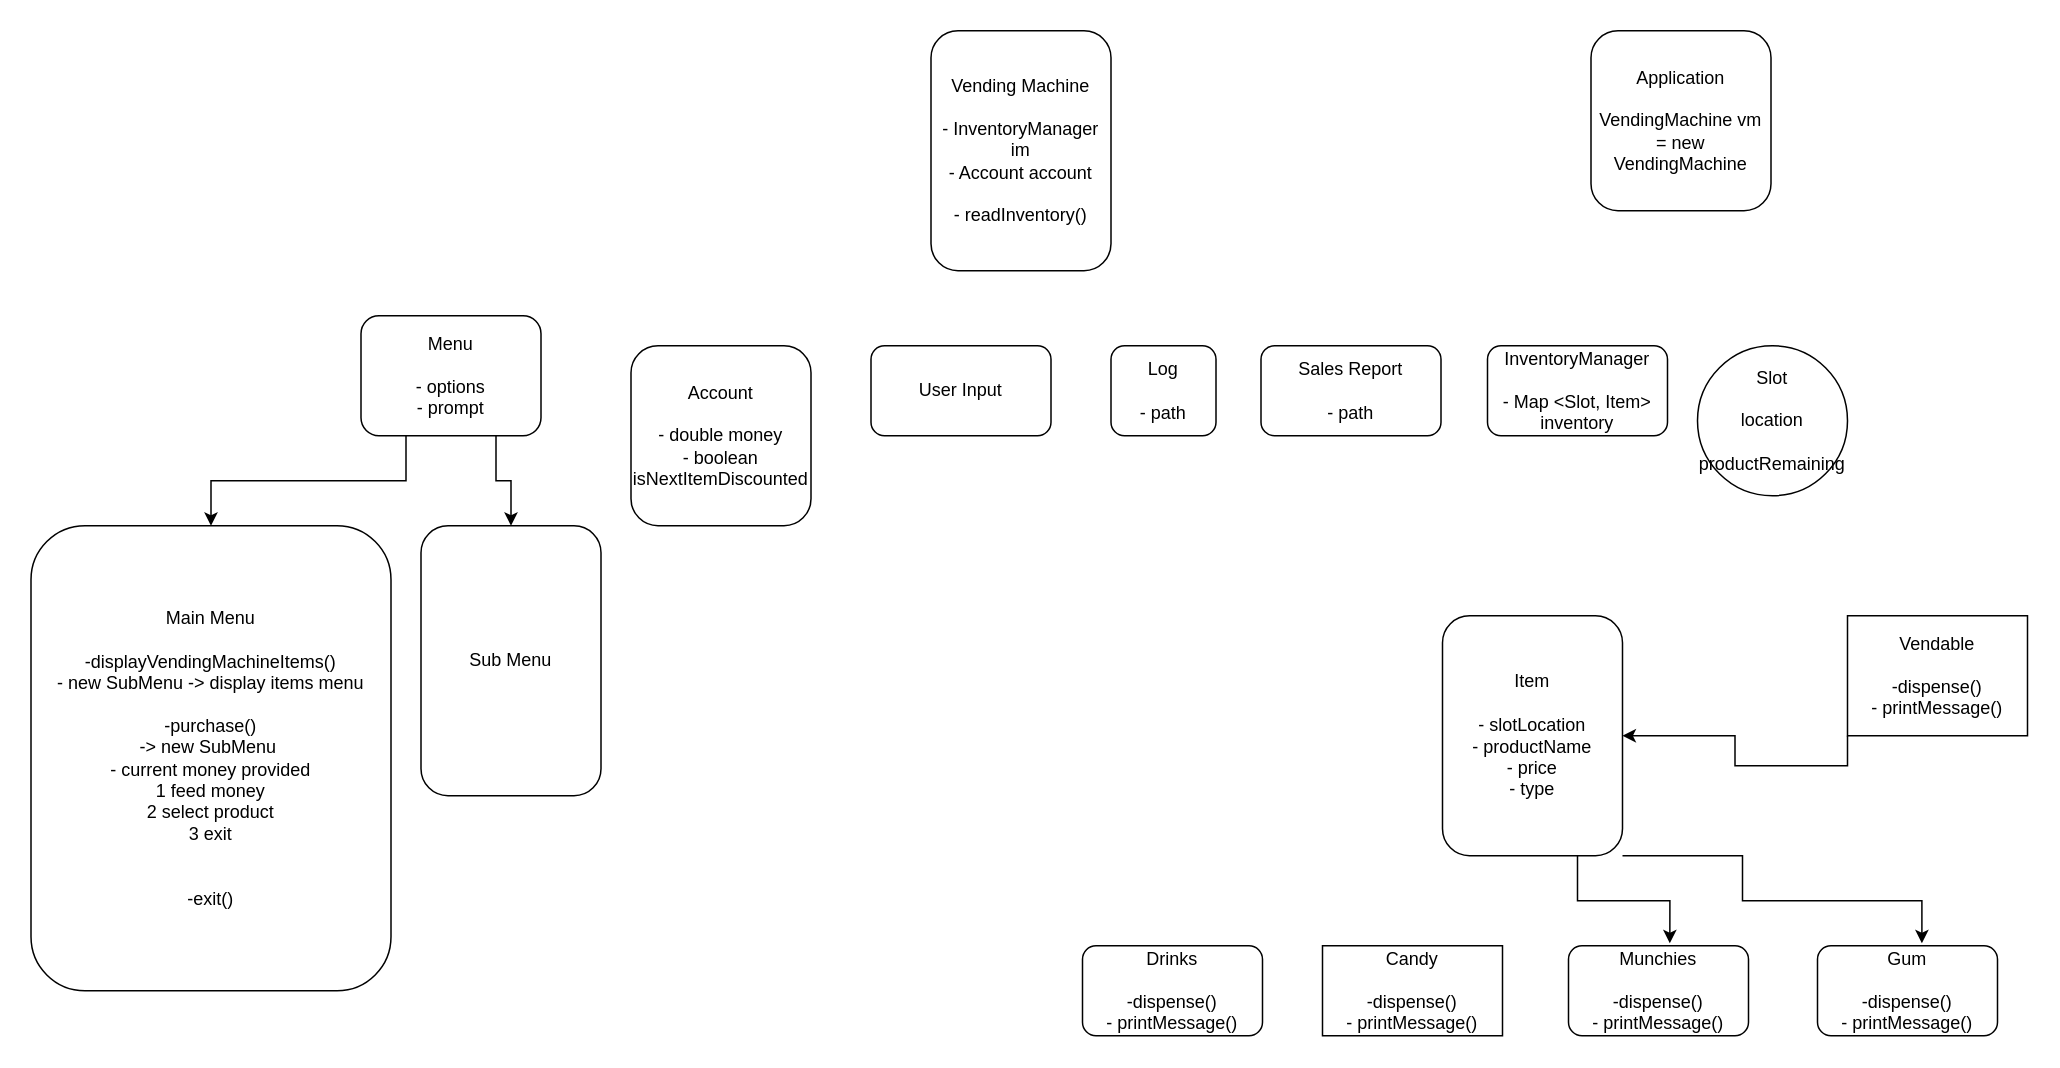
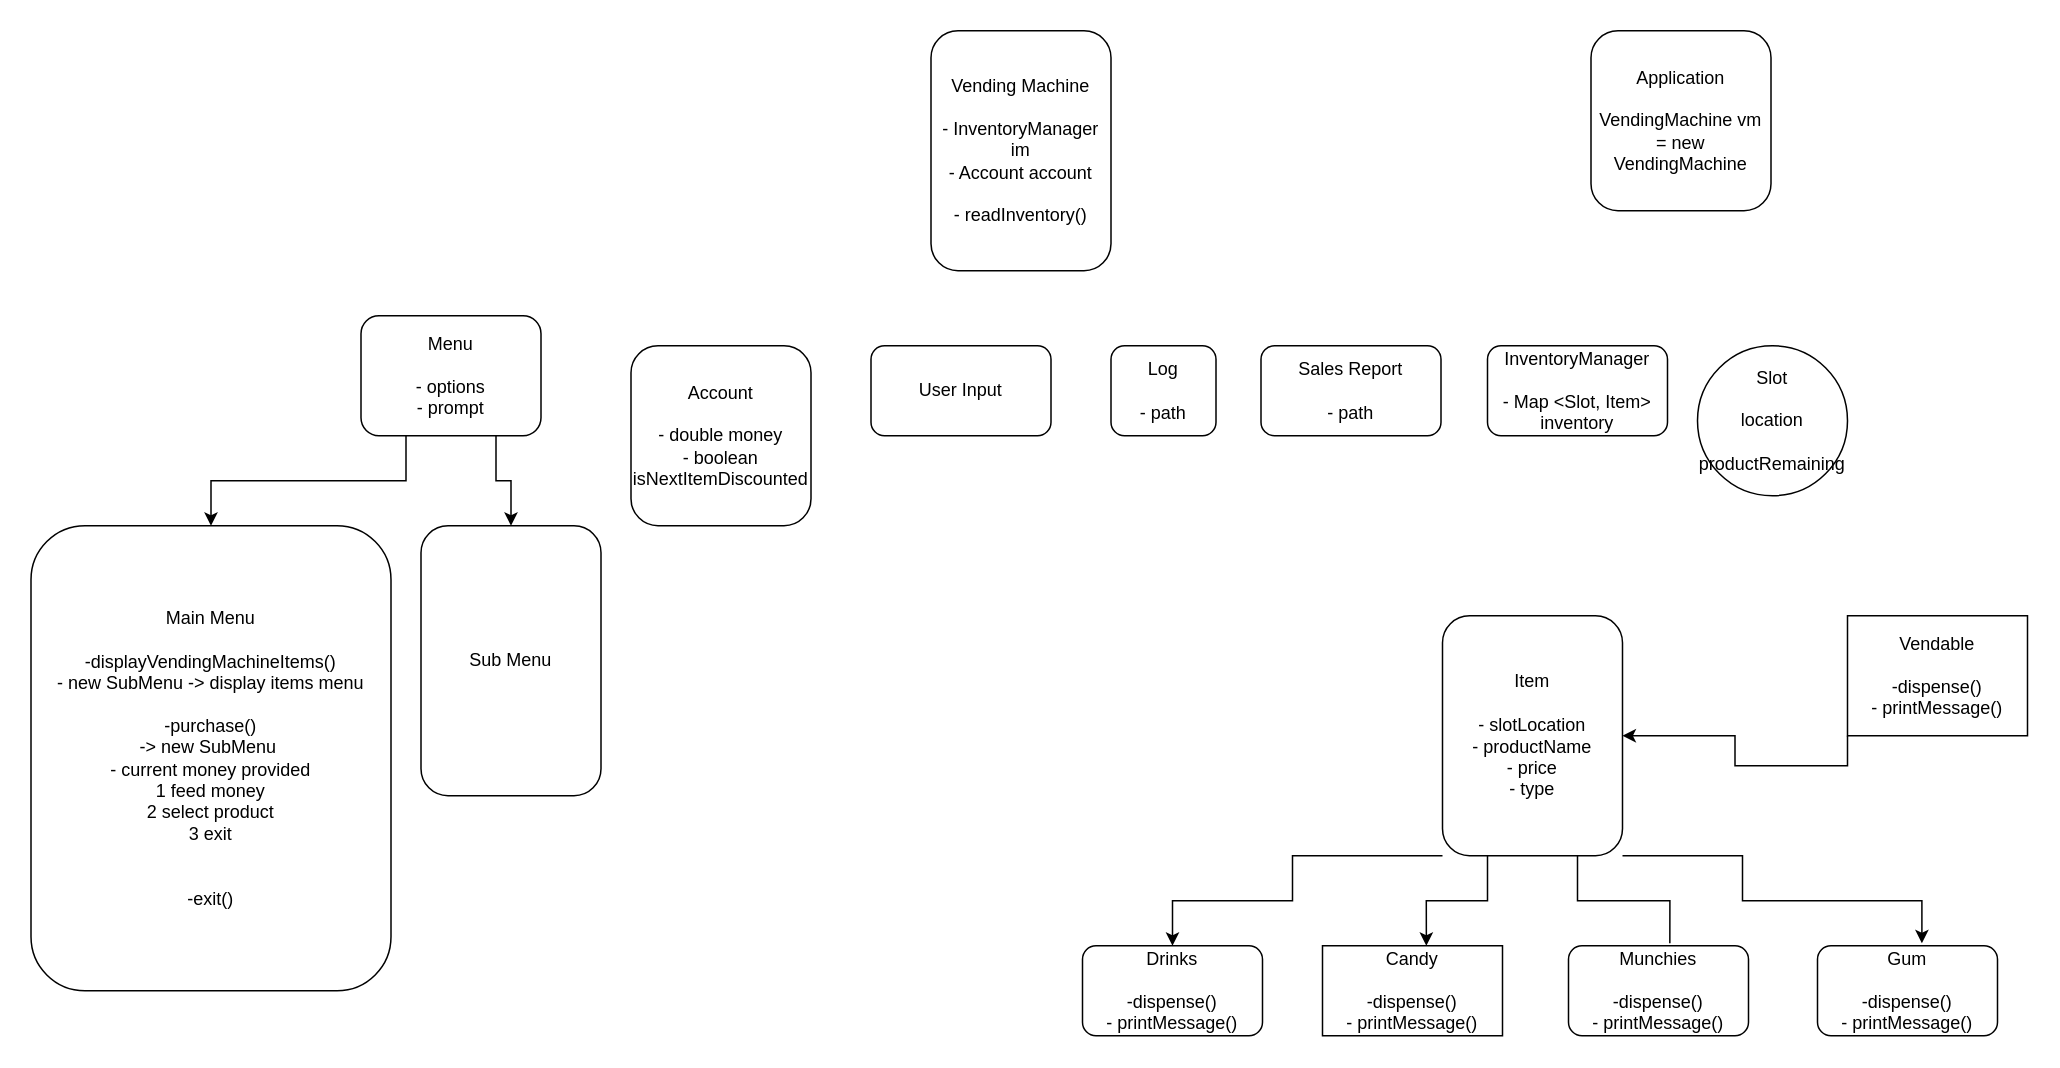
  <mxCell id="0" />
  <mxCell id="1" parent="0" />
  <mxCell id="2" style="edgeStyle=orthogonalEdgeStyle;rounded=0;orthogonalLoop=1;jettySize=auto;html=1;exitX=0.25;exitY=1;exitDx=0;exitDy=0;" edge="1" parent="1" source="4" target="18"><mxGeometry relative="1" as="geometry" /></mxCell>
  <mxCell id="3" style="edgeStyle=orthogonalEdgeStyle;rounded=0;orthogonalLoop=1;jettySize=auto;html=1;exitX=0.75;exitY=1;exitDx=0;exitDy=0;entryX=0.5;entryY=0;entryDx=0;entryDy=0;" edge="1" parent="1" source="4" target="5"><mxGeometry relative="1" as="geometry" /></mxCell>
  <mxCell id="4" value="Menu&lt;br&gt;&lt;br&gt;- options&lt;br style=&quot;border-color: var(--border-color);&quot;&gt;- prompt" style="rounded=1;whiteSpace=wrap;html=1;" vertex="1" parent="1"><mxGeometry x="240" y="210" width="120" height="80" as="geometry" /></mxCell>
  <mxCell id="5" value="Sub Menu" style="rounded=1;whiteSpace=wrap;html=1;" vertex="1" parent="1"><mxGeometry x="280" y="350" width="120" height="180" as="geometry" /></mxCell>
  <mxCell id="6" style="edgeStyle=orthogonalEdgeStyle;rounded=0;orthogonalLoop=1;jettySize=auto;html=1;exitX=0;exitY=1;exitDx=0;exitDy=0;entryX=1;entryY=0.5;entryDx=0;entryDy=0;" edge="1" parent="1" source="7" target="17"><mxGeometry relative="1" as="geometry" /></mxCell>
  <mxCell id="7" value="Vendable&lt;br&gt;&lt;br&gt;-dispense()&lt;br&gt;- printMessage()" style="rounded=0;whiteSpace=wrap;html=1;" vertex="1" parent="1"><mxGeometry x="1231" y="410" width="120" height="80" as="geometry" /></mxCell>
  <mxCell id="8" value="User Input" style="rounded=1;whiteSpace=wrap;html=1;" vertex="1" parent="1"><mxGeometry x="580" y="230" width="120" height="60" as="geometry" /></mxCell>
  <mxCell id="9" value="Drinks&lt;br&gt;&lt;br&gt;-dispense()&lt;br&gt;- printMessage()" style="rounded=1;whiteSpace=wrap;html=1;" vertex="1" parent="1"><mxGeometry x="721" y="630" width="120" height="60" as="geometry" /></mxCell>
  <mxCell id="10" value="Candy&lt;br&gt;&lt;br&gt;-dispense()&lt;br style=&quot;border-color: var(--border-color);&quot;&gt;- printMessage()" style="whiteSpace=wrap;html=1;rounded=0;" vertex="1" parent="1"><mxGeometry x="881" y="630" width="120" height="60" as="geometry" /></mxCell>
  <mxCell id="11" value="Gum&lt;br&gt;&lt;br&gt;-dispense()&lt;br style=&quot;border-color: var(--border-color);&quot;&gt;- printMessage()" style="rounded=1;whiteSpace=wrap;html=1;" vertex="1" parent="1"><mxGeometry x="1211" y="630" width="120" height="60" as="geometry" /></mxCell>
  <mxCell id="12" value="Munchies&lt;br&gt;&lt;br&gt;-dispense()&lt;br style=&quot;border-color: var(--border-color);&quot;&gt;- printMessage()" style="rounded=1;whiteSpace=wrap;html=1;" vertex="1" parent="1"><mxGeometry x="1045" y="630" width="120" height="60" as="geometry" /></mxCell>
- <mxCell id="15" style="edgeStyle=orthogonalEdgeStyle;rounded=0;orthogonalLoop=1;jettySize=auto;html=1;exitX=0.75;exitY=1;exitDx=0;exitDy=0;entryX=0.563;entryY=-0.027;entryDx=0;entryDy=0;entryPerimeter=0;" edge="1" parent="1" source="17" target="12"><mxGeometry relative="1" as="geometry" /></mxCell>
+ <mxCell id="13" style="edgeStyle=orthogonalEdgeStyle;rounded=0;orthogonalLoop=1;jettySize=auto;html=1;exitX=0;exitY=1;exitDx=0;exitDy=0;" edge="1" parent="1" source="17" target="9"><mxGeometry relative="1" as="geometry"><Array as="points"><mxPoint x="861" y="570" /><mxPoint x="861" y="600" /><mxPoint x="781" y="600" /></Array></mxGeometry></mxCell>
+ <mxCell id="14" style="edgeStyle=orthogonalEdgeStyle;rounded=0;orthogonalLoop=1;jettySize=auto;html=1;exitX=0.25;exitY=1;exitDx=0;exitDy=0;entryX=0.577;entryY=0;entryDx=0;entryDy=0;entryPerimeter=0;" edge="1" parent="1" source="17" target="10"><mxGeometry relative="1" as="geometry" /></mxCell>
+ <mxCell id="15" style="edgeStyle=orthogonalEdgeStyle;rounded=0;orthogonalLoop=1;jettySize=auto;html=1;exitX=0.75;exitY=1;exitDx=0;exitDy=0;entryX=0.563;entryY=-0.027;entryDx=0;entryDy=0;entryPerimeter=0;endArrow=none;" edge="1" parent="1" source="17" target="12"><mxGeometry relative="1" as="geometry" /></mxCell>
  <mxCell id="16" style="edgeStyle=orthogonalEdgeStyle;rounded=0;orthogonalLoop=1;jettySize=auto;html=1;exitX=1;exitY=1;exitDx=0;exitDy=0;entryX=0.58;entryY=-0.027;entryDx=0;entryDy=0;entryPerimeter=0;" edge="1" parent="1" source="17" target="11"><mxGeometry relative="1" as="geometry"><Array as="points"><mxPoint x="1161" y="570" /><mxPoint x="1161" y="600" /><mxPoint x="1281" y="600" /></Array></mxGeometry></mxCell>
  <mxCell id="17" value="Item&lt;br&gt;&lt;br&gt;- slotLocation&lt;br&gt;- productName&lt;br&gt;- price&lt;br&gt;- type" style="rounded=1;whiteSpace=wrap;html=1;" vertex="1" parent="1"><mxGeometry x="961" y="410" width="120" height="160" as="geometry" /></mxCell>
  <mxCell id="18" value="Main Menu&lt;br&gt;&lt;br&gt;-displayVendingMachineItems()&lt;br&gt;- new SubMenu -&amp;gt; display items menu&lt;br&gt;&lt;br&gt;-purchase()&lt;br&gt;-&amp;gt; new SubMenu&amp;nbsp;&lt;br&gt;- current money provided&lt;br&gt;1 feed money&lt;br&gt;2 select product&lt;br&gt;3 exit&lt;br&gt;&lt;br&gt;&lt;br&gt;-exit()" style="rounded=1;whiteSpace=wrap;html=1;" vertex="1" parent="1"><mxGeometry x="20" y="350" width="240" height="310" as="geometry" /></mxCell>
  <mxCell id="19" value="Vending Machine&lt;br&gt;&lt;br&gt;- InventoryManager im&lt;br&gt;- Account account&lt;br&gt;&lt;br&gt;- readInventory()" style="rounded=1;whiteSpace=wrap;html=1;" vertex="1" parent="1"><mxGeometry x="620" y="20" width="120" height="160" as="geometry" /></mxCell>
  <mxCell id="20" value="Application&lt;br&gt;&lt;br&gt;VendingMachine vm = new VendingMachine" style="rounded=1;whiteSpace=wrap;html=1;" vertex="1" parent="1"><mxGeometry x="1060" y="20" width="120" height="120" as="geometry" /></mxCell>
  <mxCell id="21" value="Slot&lt;br&gt;&lt;br&gt;location&lt;br&gt;&lt;br&gt;productRemaining" style="ellipse;whiteSpace=wrap;html=1;" vertex="1" parent="1"><mxGeometry x="1131" y="230" width="100" height="100" as="geometry" /></mxCell>
  <mxCell id="22" value="Log&lt;br&gt;&lt;br&gt;- path" style="rounded=1;whiteSpace=wrap;html=1;" vertex="1" parent="1"><mxGeometry x="740" y="230" width="70" height="60" as="geometry" /></mxCell>
  <mxCell id="23" value="Account&lt;br&gt;&lt;br&gt;- double money&lt;br&gt;- boolean isNextItemDiscounted" style="rounded=1;whiteSpace=wrap;html=1;" vertex="1" parent="1"><mxGeometry x="420" y="230" width="120" height="120" as="geometry" /></mxCell>
  <mxCell id="24" value="InventoryManager&lt;br&gt;&lt;br&gt;- Map &amp;lt;Slot, Item&amp;gt; inventory" style="rounded=1;whiteSpace=wrap;html=1;" vertex="1" parent="1"><mxGeometry x="991" y="230" width="120" height="60" as="geometry" /></mxCell>
  <mxCell id="25" value="Sales Report&lt;br&gt;&lt;br&gt;- path" style="rounded=1;whiteSpace=wrap;html=1;" vertex="1" parent="1"><mxGeometry x="840" y="230" width="120" height="60" as="geometry" /></mxCell>
